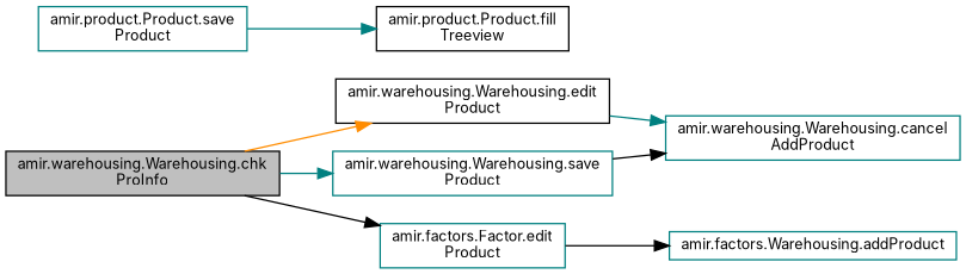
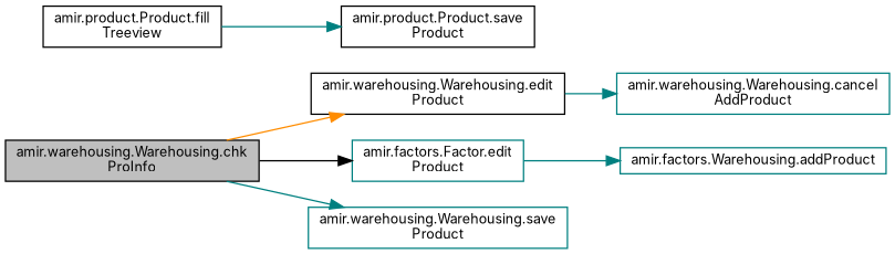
  digraph {
    fontname=Inter
    rankdir=LR
    node [color=teal fillcolor=white fontname=Inter fontsize=10 shape=record style=filled]
    edge [color=teal fontname=Inter fontsize=10 labelfontname="FreeSans.ttf" labelfontsize=10 style=solid]
    n1 [color=black fillcolor=grey75 fontcolor=black height=0.2 label="amir.warehousing.Warehousing.chk\lProInfo" width=0.4]
    n2 [color=black height=0.2 label="amir.warehousing.Warehousing.edit\lProduct" width=0.4]
    n3 [height=0.2 label="amir.factors.Factor.edit\lProduct" width=0.4]
    n4 [height=0.2 label="amir.warehousing.Warehousing.save\lProduct" width=0.4]
    n5 [height=0.2 label="amir.warehousing.Warehousing.cancel\lAddProduct" width=0.4]
    n6 [height=0.2 label="amir.factors.Warehousing.addProduct" width=0.4]
-   n7 [height=0.2 label="amir.product.Product.save\lProduct" width=0.4]
+   n7 [color=black height=0.2 label="amir.product.Product.save\lProduct" width=0.4]
    n8 [color=black height=0.2 label="amir.product.Product.fill\lTreeview" width=0.4]
    n1 -> n2 [color=darkorange]
    n1 -> n3 [color=black]
    n1 -> n4
    n2 -> n5
-   n3 -> n6 [color=black]
-   n4 -> n5 [color=black]
-   n7 -> n8
+   n3 -> n6
+   n8 -> n7
  }
